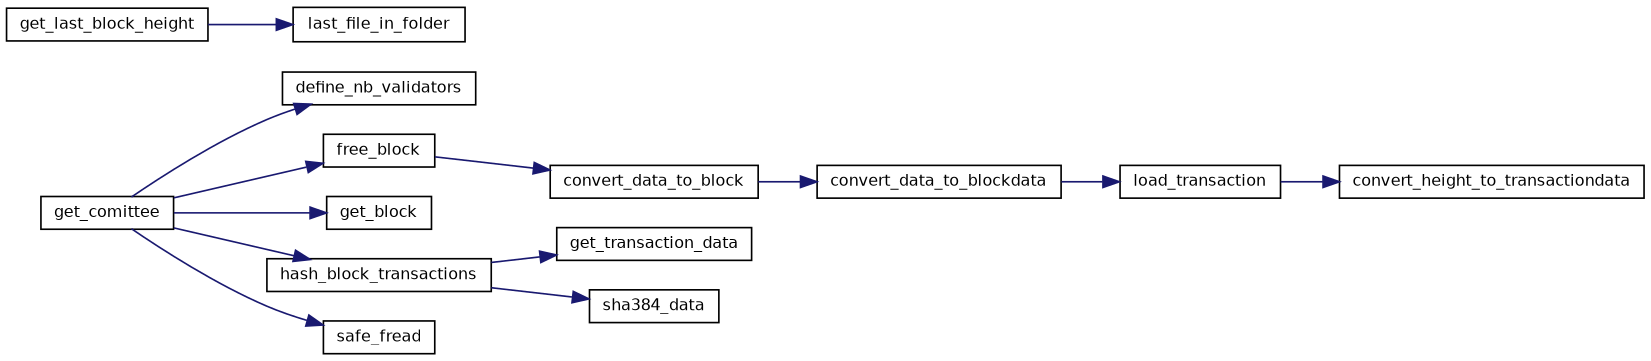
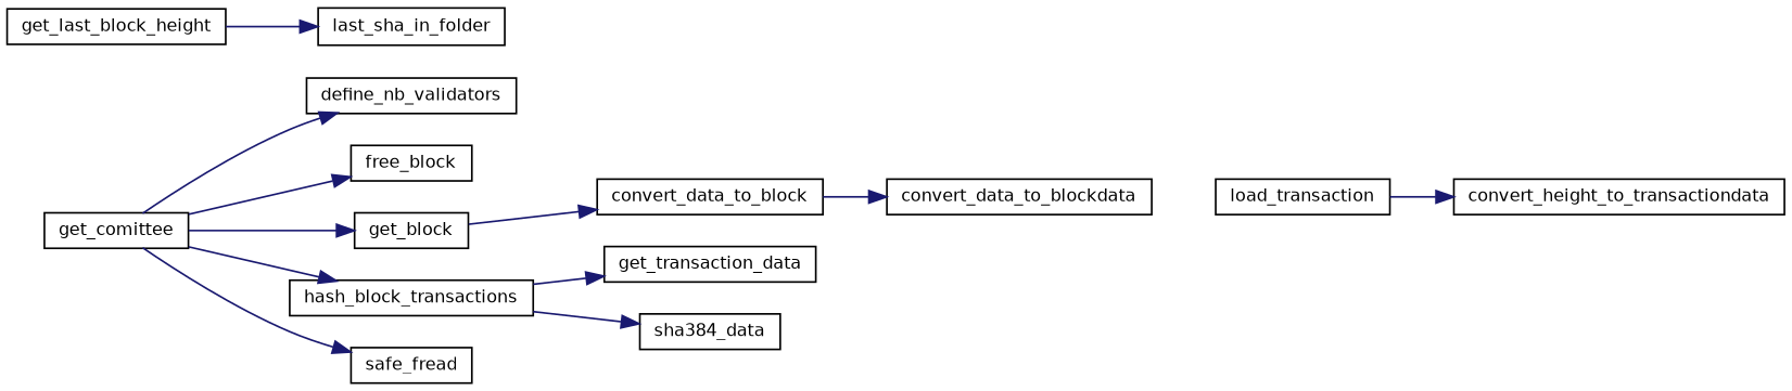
  digraph {
    rankdir=LR
    node [color=black fillcolor=white fontname=Helvetica fontsize=10 shape=record style=filled]
    edge [color=midnightblue fontname=Helvetica fontsize=10 labelfontname=Helvetica labelfontsize=10 style=solid]
    n1 [height=0.2 label=get_comittee width=0.4]
    n2 [height=0.2 label=define_nb_validators width=0.4]
    n3 [height=0.2 label=free_block width=0.4]
    n4 [height=0.2 label=get_block width=0.4]
    n5 [height=0.2 label=hash_block_transactions width=0.4]
    n6 [height=0.2 label=safe_fread width=0.4]
    n7 [height=0.2 label=get_last_block_height width=0.4]
-   n8 [height=0.2 label=last_file_in_folder width=0.4]
+   n8 [height=0.2 label=last_sha_in_folder width=0.4]
    n9 [height=0.2 label=convert_data_to_block width=0.4]
    n10 [height=0.2 label=get_transaction_data width=0.4]
    n11 [height=0.2 label=sha384_data width=0.4]
    n12 [height=0.2 label=convert_data_to_blockdata width=0.4]
    n13 [height=0.2 label=load_transaction width=0.4]
    n14 [height=0.2 label=convert_height_to_transactiondata width=0.4]
    n1 -> n2
    n1 -> n3
    n1 -> n4
    n1 -> n5
    n1 -> n6
-   n3 -> n9
+   n4 -> n9
    n5 -> n10
    n5 -> n11
    n7 -> n8
    n9 -> n12
-   n12 -> n13
    n13 -> n14
  }
